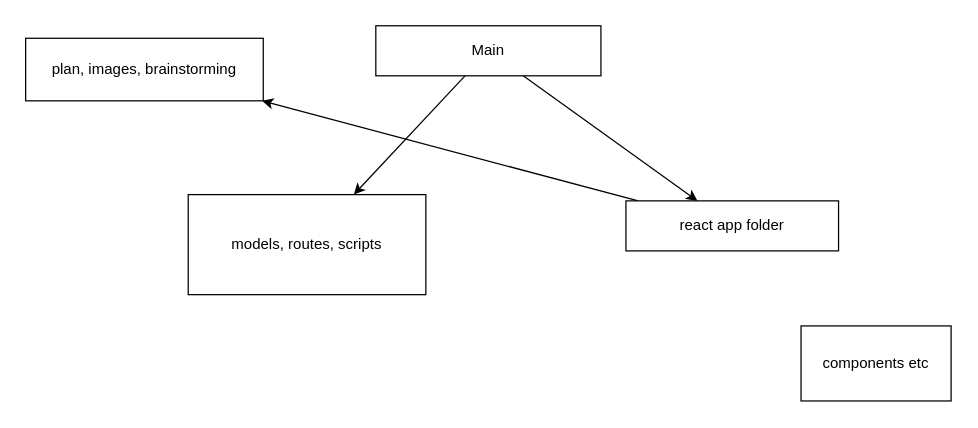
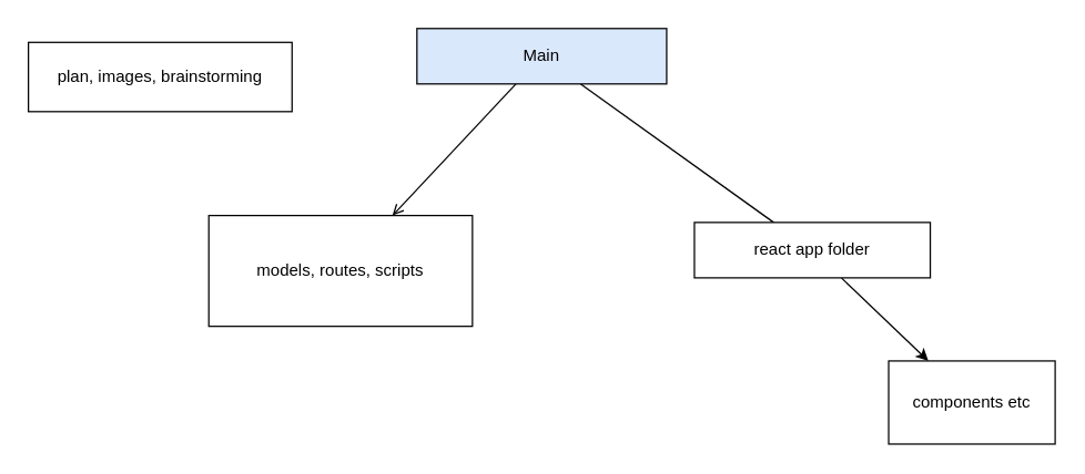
  <mxCell id="0" />
  <mxCell id="1" parent="0" />
- <mxCell id="2" value="" style="edgeStyle=none;html=1;" edge="1" parent="1" source="4" target="5"><mxGeometry relative="1" as="geometry" /></mxCell>
- <mxCell id="3" value="" style="edgeStyle=none;html=1;" edge="1" parent="1" source="4" target="8"><mxGeometry relative="1" as="geometry" /></mxCell>
- <mxCell id="4" value="Main" style="rounded=0;whiteSpace=wrap;html=1;" vertex="1" parent="1"><mxGeometry x="300" y="20" width="180" height="40" as="geometry" /></mxCell>
+ <mxCell id="2" value="" style="edgeStyle=none;html=1;endArrow=open;" edge="1" parent="1" source="4" target="5"><mxGeometry relative="1" as="geometry" /></mxCell>
+ <mxCell id="3" value="" style="edgeStyle=none;html=1;endArrow=none;" edge="1" parent="1" source="4" target="8"><mxGeometry relative="1" as="geometry" /></mxCell>
+ <mxCell id="4" value="Main" style="rounded=0;whiteSpace=wrap;html=1;fillColor=#dae8fc;" vertex="1" parent="1"><mxGeometry x="300" y="20" width="180" height="40" as="geometry" /></mxCell>
  <mxCell id="5" value="models, routes, scripts" style="whiteSpace=wrap;html=1;rounded=0;" vertex="1" parent="1"><mxGeometry x="150" y="155" width="190" height="80" as="geometry" /></mxCell>
  <mxCell id="6" value="plan, images, brainstorming" style="rounded=0;whiteSpace=wrap;html=1;" vertex="1" parent="1"><mxGeometry x="20" y="30" width="190" height="50" as="geometry" /></mxCell>
- <mxCell id="7" value="" style="edgeStyle=none;html=1;" edge="1" parent="1" source="8" target="6"><mxGeometry relative="1" as="geometry" /></mxCell>
+ <mxCell id="7" value="" style="edgeStyle=none;html=1;" edge="1" parent="1" source="8" target="9"><mxGeometry relative="1" as="geometry" /></mxCell>
  <mxCell id="8" value="react app folder" style="rounded=0;whiteSpace=wrap;html=1;" vertex="1" parent="1"><mxGeometry x="500" y="160" width="170" height="40" as="geometry" /></mxCell>
  <mxCell id="9" value="components etc" style="whiteSpace=wrap;html=1;rounded=0;" vertex="1" parent="1"><mxGeometry x="640" y="260" width="120" height="60" as="geometry" /></mxCell>
